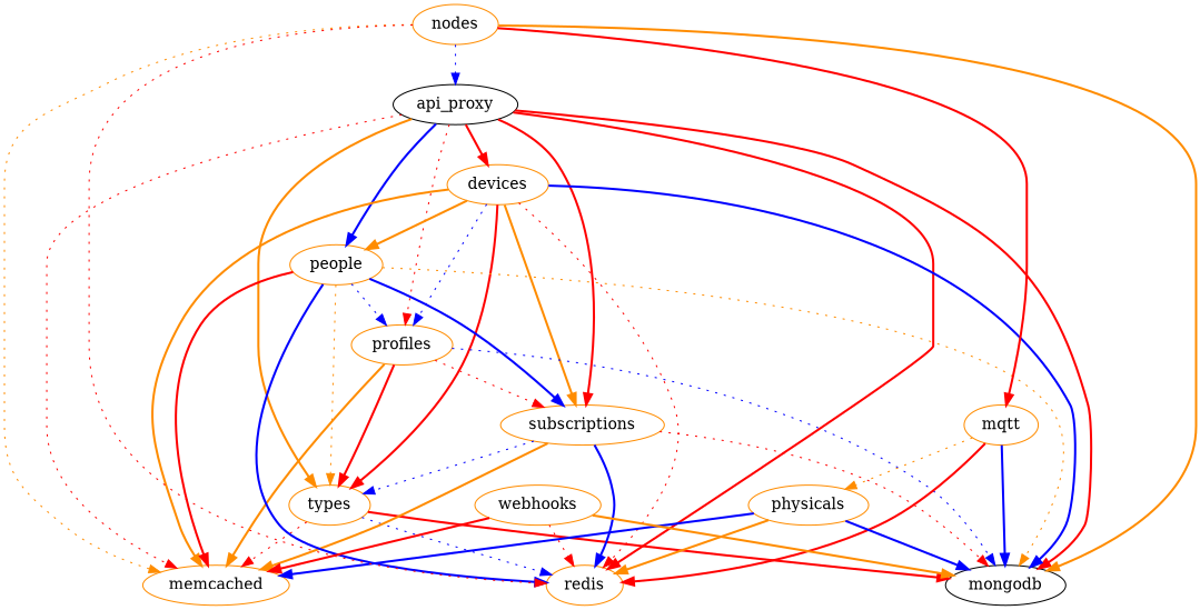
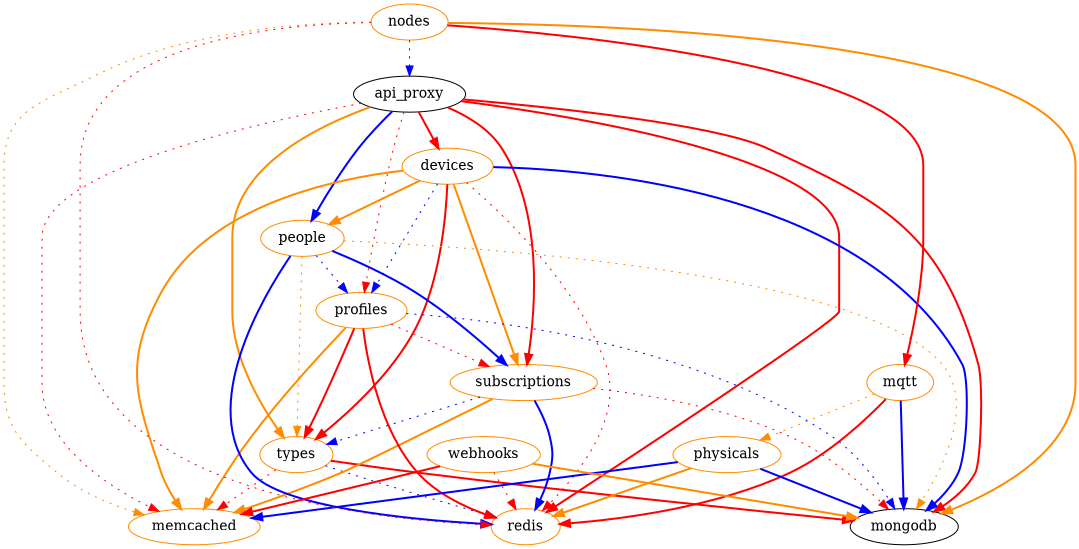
  digraph {
    node [color=darkorange]
    edge [color=red style=bold]
    api_proxy [color=black]
    memcached
    types
    subscriptions
    devices
    profiles
    people
    mongodb [color=black]
    redis
    mqtt
    physicals
    nodes
    webhooks
    api_proxy -> memcached [style=dotted]
    api_proxy -> types [color=darkorange]
    api_proxy -> subscriptions
    api_proxy -> devices
    api_proxy -> profiles [style=dotted]
    api_proxy -> people [color=blue]
    api_proxy -> mongodb
    api_proxy -> redis
    types -> memcached [style=dotted]
    types -> mongodb
    types -> redis [color=blue style=dotted]
    subscriptions -> memcached [color=darkorange]
    subscriptions -> types [color=blue style=dotted]
    subscriptions -> mongodb [style=dotted]
    subscriptions -> redis [color=blue]
    devices -> memcached [color=darkorange]
    devices -> types
    devices -> subscriptions [color=darkorange]
    devices -> profiles [color=blue style=dotted]
    devices -> people [color=darkorange]
    devices -> mongodb [color=blue]
    devices -> redis [style=dotted]
    profiles -> memcached [color=darkorange]
    profiles -> types
    profiles -> subscriptions [style=dotted]
    profiles -> mongodb [color=blue style=dotted]
-   people -> memcached
+   profiles -> redis
    people -> types [color=darkorange style=dotted]
    people -> subscriptions [color=blue]
    people -> profiles [color=blue style=dotted]
    people -> mongodb [color=darkorange style=dotted]
    people -> redis [color=blue]
    mqtt -> mongodb [color=blue]
    mqtt -> redis
    mqtt -> physicals [color=darkorange style=dotted]
    physicals -> memcached [color=blue]
    physicals -> mongodb [color=blue]
    physicals -> redis [color=darkorange]
    nodes -> api_proxy [color=blue style=dotted]
    nodes -> memcached [color=darkorange style=dotted]
    nodes -> mongodb [color=darkorange]
    nodes -> redis [style=dotted]
    nodes -> mqtt
    webhooks -> memcached
    webhooks -> mongodb [color=darkorange]
    webhooks -> redis [style=dotted]
  }
